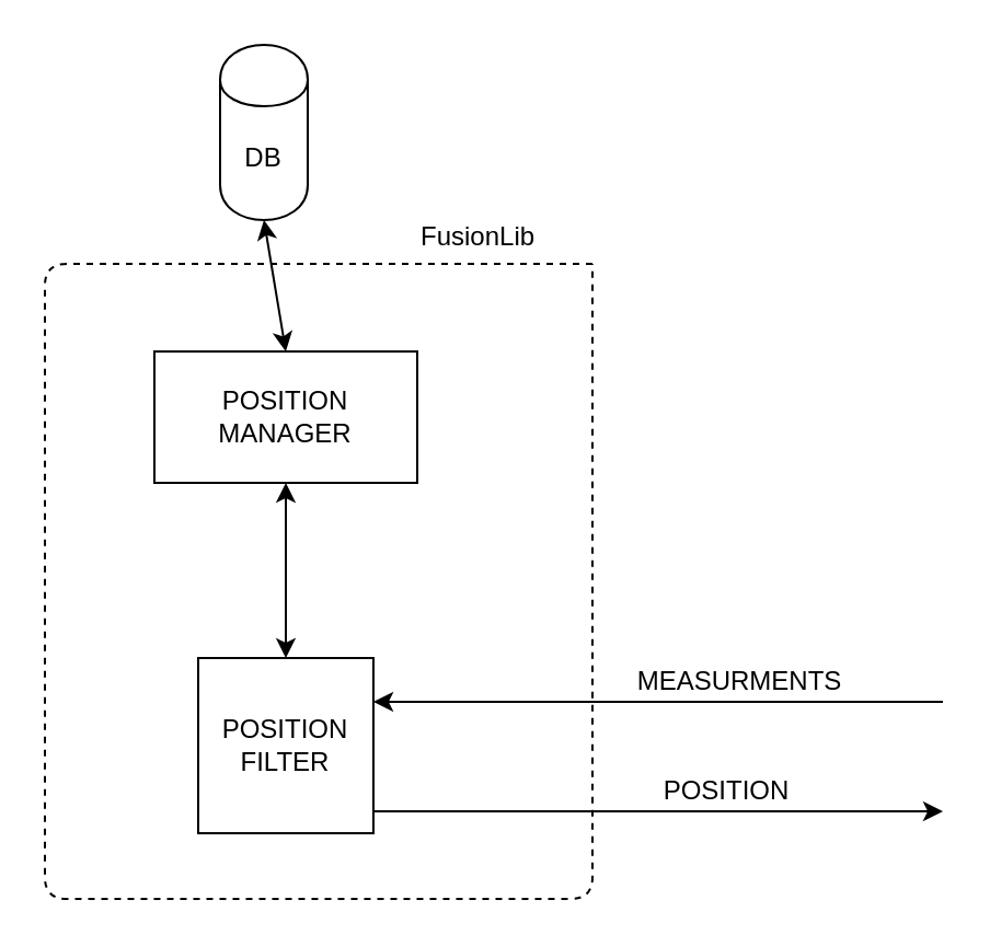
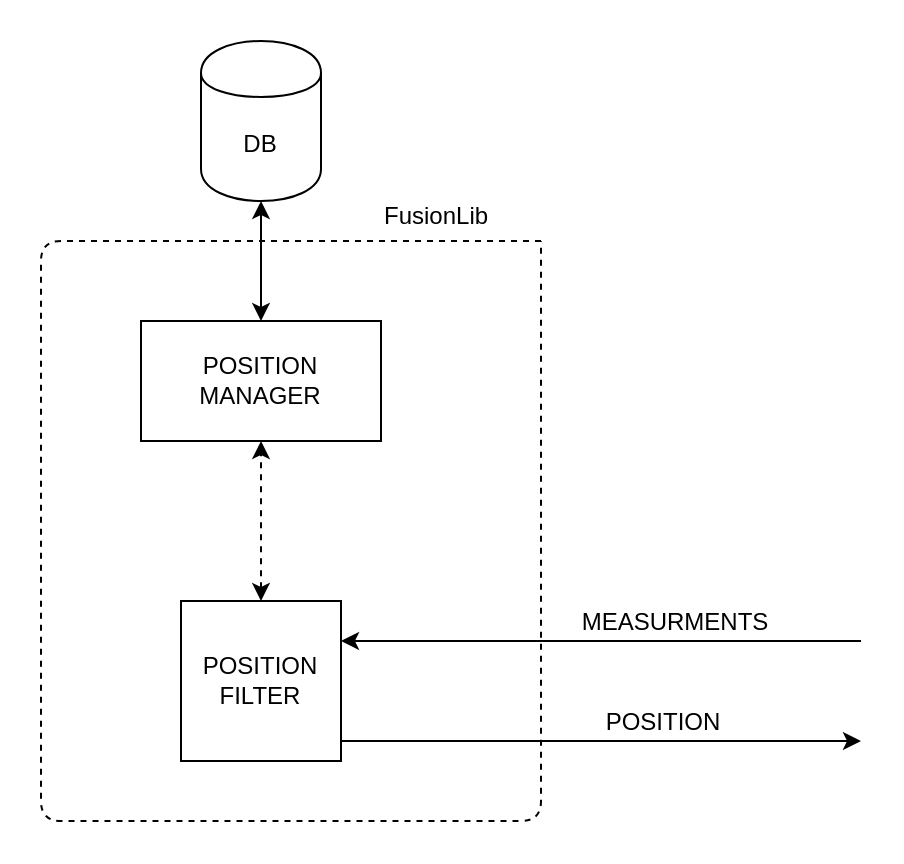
  <mxCell id="0" />
  <mxCell id="1" parent="0" />
- <mxCell id="2" value="DB" style="shape=cylinder;whiteSpace=wrap;html=1;boundedLbl=1;backgroundOutline=1;" vertex="1" parent="1"><mxGeometry x="100" y="20" width="40" height="80" as="geometry" /></mxCell>
+ <mxCell id="2" value="DB" style="shape=cylinder;whiteSpace=wrap;html=1;boundedLbl=1;backgroundOutline=1;" vertex="1" parent="1"><mxGeometry x="100" y="20" width="60" height="80" as="geometry" /></mxCell>
  <mxCell id="3" value="POSITION&lt;br&gt;MANAGER" style="rounded=0;whiteSpace=wrap;html=1;" vertex="1" parent="1"><mxGeometry x="70" y="160" width="120" height="60" as="geometry" /></mxCell>
  <mxCell id="4" value="POSITION&lt;br&gt;FILTER" style="whiteSpace=wrap;html=1;aspect=fixed;" vertex="1" parent="1"><mxGeometry x="90" y="300" width="80" height="80" as="geometry" /></mxCell>
- <mxCell id="5" value="" style="endArrow=classic;startArrow=classic;html=1;entryX=0.5;entryY=1;entryDx=0;entryDy=0;exitX=0.5;exitY=0;exitDx=0;exitDy=0;" edge="1" parent="1" source="4" target="3"><mxGeometry width="50" height="50" relative="1" as="geometry"><mxPoint x="120" y="280" as="sourcePoint" /><mxPoint x="170" y="230" as="targetPoint" /></mxGeometry></mxCell>
+ <mxCell id="5" value="" style="endArrow=classic;startArrow=classic;html=1;entryX=0.5;entryY=1;entryDx=0;entryDy=0;exitX=0.5;exitY=0;exitDx=0;exitDy=0;dashed=1;" edge="1" parent="1" source="4" target="3"><mxGeometry width="50" height="50" relative="1" as="geometry"><mxPoint x="120" y="280" as="sourcePoint" /><mxPoint x="170" y="230" as="targetPoint" /></mxGeometry></mxCell>
  <mxCell id="6" value="" style="endArrow=classic;startArrow=classic;html=1;entryX=0.5;entryY=1;entryDx=0;entryDy=0;exitX=0.5;exitY=0;exitDx=0;exitDy=0;" edge="1" parent="1" source="3" target="2"><mxGeometry width="50" height="50" relative="1" as="geometry"><mxPoint x="110" y="160" as="sourcePoint" /><mxPoint x="160" y="110" as="targetPoint" /></mxGeometry></mxCell>
  <mxCell id="7" value="" style="endArrow=none;dashed=1;html=1;" edge="1" parent="1"><mxGeometry width="50" height="50" relative="1" as="geometry"><mxPoint x="270" y="120" as="sourcePoint" /><mxPoint x="270" y="120" as="targetPoint" /><Array as="points"><mxPoint x="20" y="120" /><mxPoint x="20" y="410" /><mxPoint x="270" y="410" /></Array></mxGeometry></mxCell>
  <mxCell id="8" value="FusionLib" style="text;html=1;resizable=0;points=[];autosize=1;align=left;verticalAlign=top;spacingTop=-4;" vertex="1" parent="1"><mxGeometry x="190" y="98" width="70" height="20" as="geometry" /></mxCell>
  <mxCell id="9" value="" style="endArrow=classic;html=1;entryX=1;entryY=0.25;entryDx=0;entryDy=0;" edge="1" parent="1" target="4"><mxGeometry width="50" height="50" relative="1" as="geometry"><mxPoint x="430" y="320" as="sourcePoint" /><mxPoint x="370" y="320" as="targetPoint" /></mxGeometry></mxCell>
  <mxCell id="10" value="MEASURMENTS" style="text;html=1;resizable=0;points=[];align=center;verticalAlign=middle;labelBackgroundColor=#ffffff;" vertex="1" connectable="0" parent="9"><mxGeometry x="-0.296" y="-2" relative="1" as="geometry"><mxPoint x="-2" y="-8" as="offset" /></mxGeometry></mxCell>
  <mxCell id="11" value="" style="endArrow=classic;html=1;" edge="1" parent="1"><mxGeometry width="50" height="50" relative="1" as="geometry"><mxPoint x="170" y="370" as="sourcePoint" /><mxPoint x="430" y="370" as="targetPoint" /></mxGeometry></mxCell>
  <mxCell id="12" value="POSITION" style="text;html=1;resizable=0;points=[];align=center;verticalAlign=middle;labelBackgroundColor=#ffffff;" vertex="1" connectable="0" parent="11"><mxGeometry x="0.246" y="-2" relative="1" as="geometry"><mxPoint x="-2" y="-12" as="offset" /></mxGeometry></mxCell>
